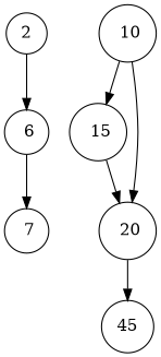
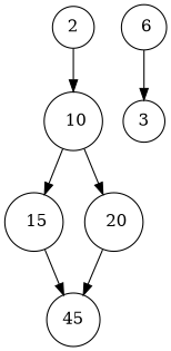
  digraph {
    node [shape=circle]
    edge [tailport=c1]
    n1 [label=2]
    n2 [label=" 10"]
    n3 [label=" 15"]
    n4 [label=" 20"]
    n5 [label=" 6"]
-   n6 [label=" 7"]
+   n6 [label=3]
    n7 [label=45]
-   n1 -> n5
+   n1 -> n2
    n2 -> n3
    n2 -> n4 [tailport=c0]
-   n3 -> n4
+   n3 -> n7
    n4 -> n7
    n5 -> n6
  }
